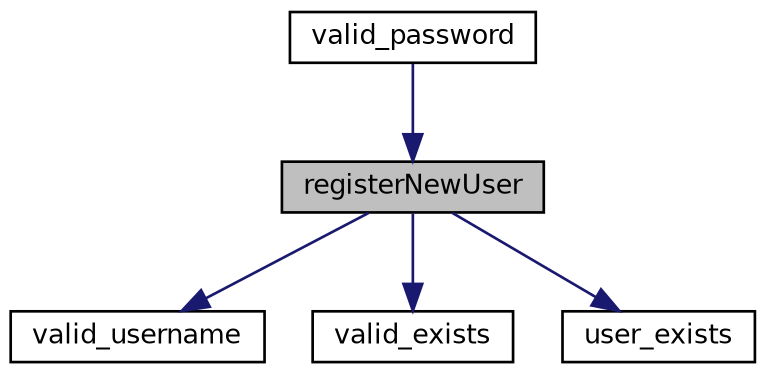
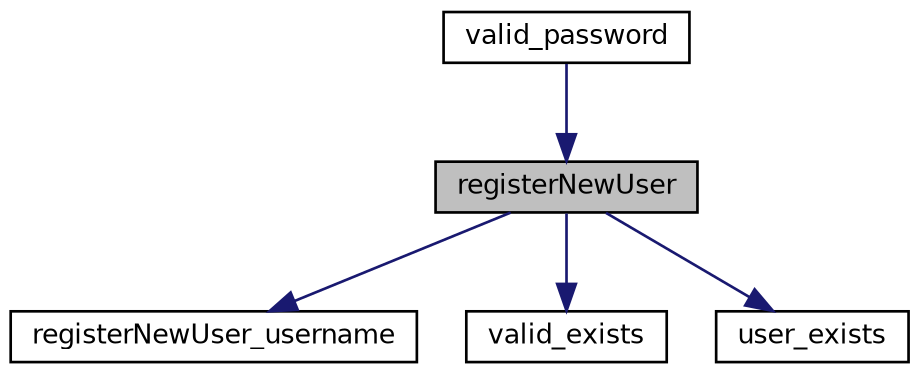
  digraph {
    rankdir=TB
    node [color=black fillcolor=white fontname=Helvetica fontsize=10 shape=record style=filled]
    edge [color=midnightblue fontname=Helvetica fontsize=10 labelfontname=Helvetica labelfontsize=10 style=solid]
    n1 [fillcolor=grey75 fontcolor=black height=0.2 label=registerNewUser width=0.4]
-   n2 [height=0.2 label=valid_username width=0.4]
+   n2 [height=0.2 label=registerNewUser_username width=0.4]
    n3 [height=0.2 label=valid_exists width=0.4]
    n4 [height=0.2 label=user_exists width=0.4]
    n5 [height=0.2 label=valid_password width=0.4]
    n1 -> n2
    n1 -> n3
    n1 -> n4
    n5 -> n1
  }
